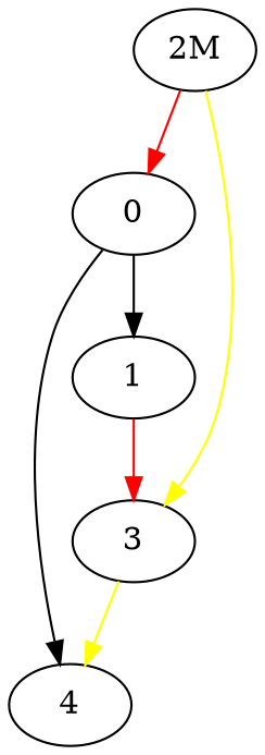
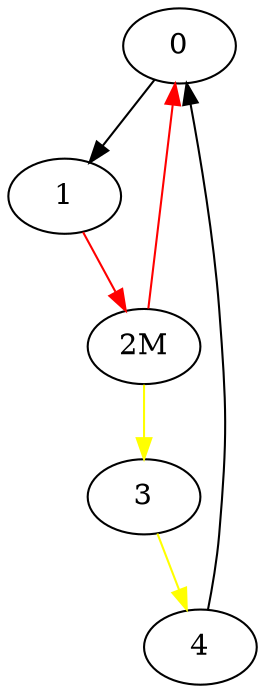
  digraph {
    edge [color=red]
    0
    4
    1
    "2M"
    3
-   0 -> 4 [color=""]
+   4 -> 0 [color=""]
    0 -> 1 [color=black]
-   1 -> 3
+   1 -> "2M"
    "2M" -> 0
    "2M" -> 3 [color=yellow]
    3 -> 4 [color=yellow]
  }
